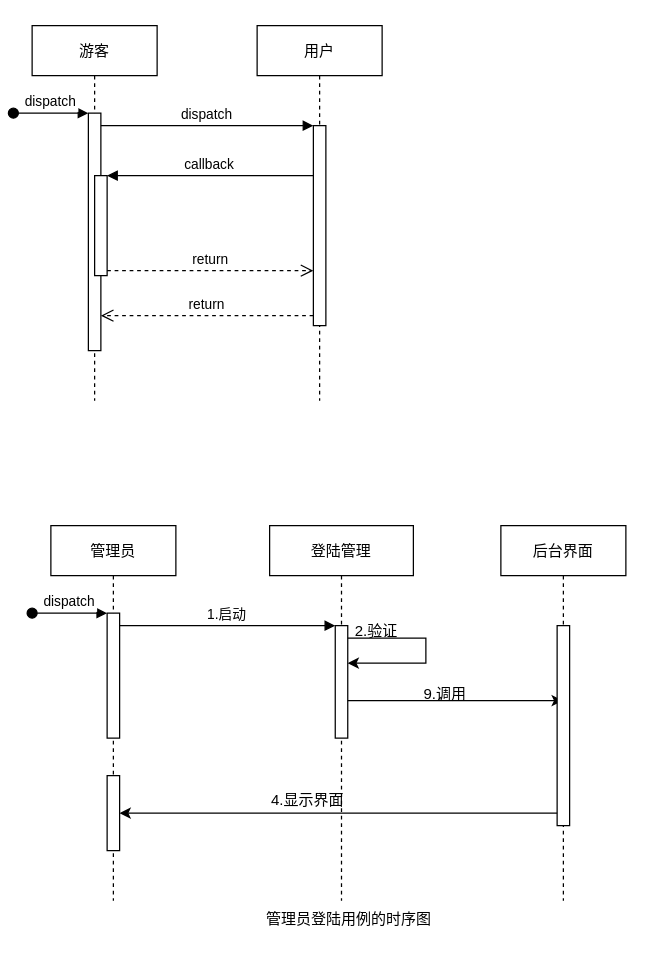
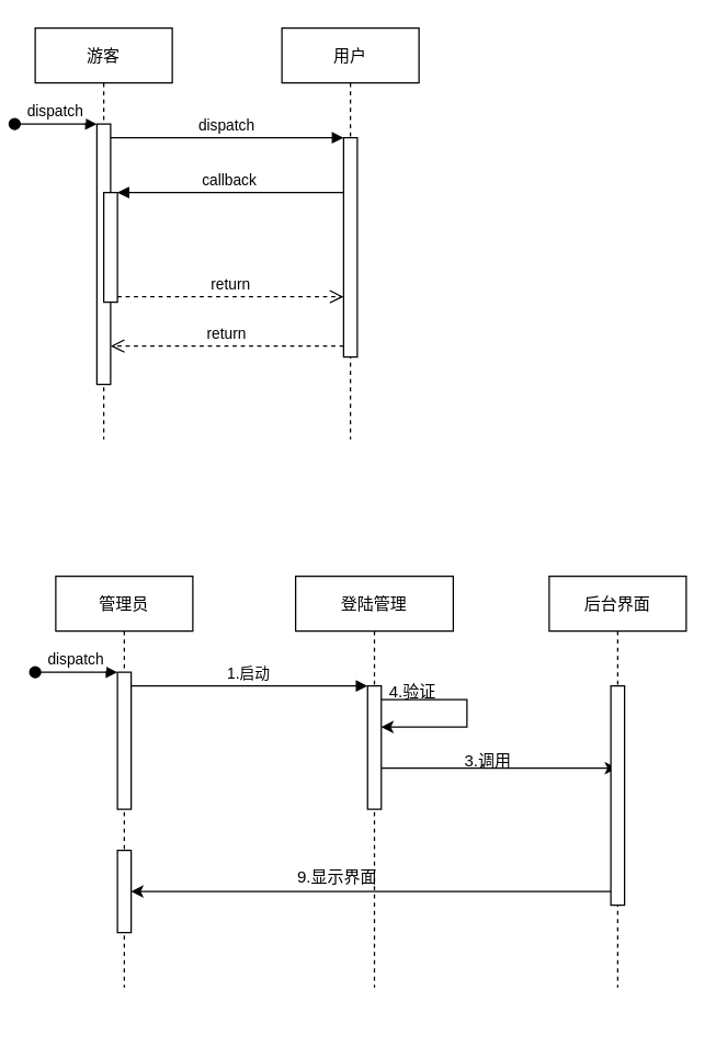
  <mxCell id="0" />
  <mxCell id="1" parent="0" />
  <mxCell id="2" value="游客" style="shape=umlLifeline;perimeter=lifelinePerimeter;container=1;collapsible=0;recursiveResize=0;rounded=0;shadow=0;strokeWidth=1;" parent="1" vertex="1"><mxGeometry x="20" y="20" width="100" height="300" as="geometry" /></mxCell>
  <mxCell id="3" value="" style="points=[];perimeter=orthogonalPerimeter;rounded=0;shadow=0;strokeWidth=1;" parent="2" vertex="1"><mxGeometry x="45" y="70" width="10" height="190" as="geometry" /></mxCell>
  <mxCell id="4" value="dispatch" style="verticalAlign=bottom;startArrow=oval;endArrow=block;startSize=8;shadow=0;strokeWidth=1;" parent="2" target="3" edge="1"><mxGeometry relative="1" as="geometry"><mxPoint x="-15" y="70" as="sourcePoint" /></mxGeometry></mxCell>
  <mxCell id="5" value="" style="points=[];perimeter=orthogonalPerimeter;rounded=0;shadow=0;strokeWidth=1;" parent="2" vertex="1"><mxGeometry x="50" y="120" width="10" height="80" as="geometry" /></mxCell>
  <mxCell id="6" value="用户" style="shape=umlLifeline;perimeter=lifelinePerimeter;container=1;collapsible=0;recursiveResize=0;rounded=0;shadow=0;strokeWidth=1;" parent="1" vertex="1"><mxGeometry x="200" y="20" width="100" height="300" as="geometry" /></mxCell>
  <mxCell id="7" value="" style="points=[];perimeter=orthogonalPerimeter;rounded=0;shadow=0;strokeWidth=1;" parent="6" vertex="1"><mxGeometry x="45" y="80" width="10" height="160" as="geometry" /></mxCell>
  <mxCell id="8" value="return" style="verticalAlign=bottom;endArrow=open;dashed=1;endSize=8;exitX=0;exitY=0.95;shadow=0;strokeWidth=1;" parent="1" source="7" target="3" edge="1"><mxGeometry relative="1" as="geometry"><mxPoint x="175" y="176" as="targetPoint" /></mxGeometry></mxCell>
  <mxCell id="9" value="dispatch" style="verticalAlign=bottom;endArrow=block;entryX=0;entryY=0;shadow=0;strokeWidth=1;" parent="1" source="3" target="7" edge="1"><mxGeometry relative="1" as="geometry"><mxPoint x="175" y="100" as="sourcePoint" /></mxGeometry></mxCell>
  <mxCell id="10" value="callback" style="verticalAlign=bottom;endArrow=block;entryX=1;entryY=0;shadow=0;strokeWidth=1;" parent="1" source="7" target="5" edge="1"><mxGeometry relative="1" as="geometry"><mxPoint x="140" y="140" as="sourcePoint" /></mxGeometry></mxCell>
  <mxCell id="11" value="return" style="verticalAlign=bottom;endArrow=open;dashed=1;endSize=8;exitX=1;exitY=0.95;shadow=0;strokeWidth=1;" parent="1" source="5" target="7" edge="1"><mxGeometry relative="1" as="geometry"><mxPoint x="140" y="197" as="targetPoint" /></mxGeometry></mxCell>
  <mxCell id="12" value="管理员" style="shape=umlLifeline;perimeter=lifelinePerimeter;container=1;collapsible=0;recursiveResize=0;rounded=0;shadow=0;strokeWidth=1;" vertex="1" parent="1"><mxGeometry x="35" y="420" width="100" height="300" as="geometry" /></mxCell>
  <mxCell id="13" value="" style="points=[];perimeter=orthogonalPerimeter;rounded=0;shadow=0;strokeWidth=1;" vertex="1" parent="12"><mxGeometry x="45" y="70" width="10" height="100" as="geometry" /></mxCell>
  <mxCell id="14" value="dispatch" style="verticalAlign=bottom;startArrow=oval;endArrow=block;startSize=8;shadow=0;strokeWidth=1;rounded=0;" edge="1" parent="12" target="13"><mxGeometry relative="1" as="geometry"><mxPoint x="-15" y="70" as="sourcePoint" /></mxGeometry></mxCell>
  <mxCell id="15" value="" style="points=[];perimeter=orthogonalPerimeter;rounded=0;shadow=0;strokeWidth=1;" vertex="1" parent="12"><mxGeometry x="45" y="200" width="10" height="60" as="geometry" /></mxCell>
  <mxCell id="16" value="" style="edgeStyle=orthogonalEdgeStyle;rounded=0;orthogonalLoop=1;jettySize=auto;html=1;" edge="1" parent="1" source="17" target="22"><mxGeometry relative="1" as="geometry"><Array as="points"><mxPoint x="390" y="560" /><mxPoint x="390" y="560" /></Array></mxGeometry></mxCell>
  <mxCell id="17" value="登陆管理" style="shape=umlLifeline;perimeter=lifelinePerimeter;container=1;collapsible=0;recursiveResize=0;rounded=0;shadow=0;strokeWidth=1;" vertex="1" parent="1"><mxGeometry x="210" y="420" width="115" height="300" as="geometry" /></mxCell>
  <mxCell id="18" value="" style="points=[];perimeter=orthogonalPerimeter;rounded=0;shadow=0;strokeWidth=1;" vertex="1" parent="17"><mxGeometry x="52.5" y="80" width="10" height="90" as="geometry" /></mxCell>
  <mxCell id="19" style="edgeStyle=orthogonalEdgeStyle;rounded=0;orthogonalLoop=1;jettySize=auto;html=1;" edge="1" parent="17" source="18" target="18"><mxGeometry relative="1" as="geometry"><Array as="points"><mxPoint x="125" y="90" /><mxPoint x="125" y="110" /></Array></mxGeometry></mxCell>
- <mxCell id="20" value="2.验证" style="text;html=1;align=center;verticalAlign=middle;resizable=0;points=[];autosize=1;strokeColor=none;fillColor=none;" vertex="1" parent="17"><mxGeometry x="55" y="70" width="60" height="30" as="geometry" /></mxCell>
+ <mxCell id="20" value="4.验证" style="text;html=1;align=center;verticalAlign=middle;resizable=0;points=[];autosize=1;strokeColor=none;fillColor=none;" vertex="1" parent="17"><mxGeometry x="55" y="70" width="60" height="30" as="geometry" /></mxCell>
  <mxCell id="21" value="1.启动" style="verticalAlign=bottom;endArrow=block;entryX=0;entryY=0;shadow=0;strokeWidth=1;rounded=0;" edge="1" parent="1" source="13" target="18"><mxGeometry relative="1" as="geometry"><mxPoint x="190" y="500" as="sourcePoint" /></mxGeometry></mxCell>
  <mxCell id="22" value="后台界面" style="shape=umlLifeline;perimeter=lifelinePerimeter;container=1;collapsible=0;recursiveResize=0;rounded=0;shadow=0;strokeWidth=1;" vertex="1" parent="1"><mxGeometry x="395" y="420" width="100" height="300" as="geometry" /></mxCell>
  <mxCell id="23" value="" style="points=[];perimeter=orthogonalPerimeter;rounded=0;shadow=0;strokeWidth=1;" vertex="1" parent="22"><mxGeometry x="45" y="80" width="10" height="160" as="geometry" /></mxCell>
- <mxCell id="24" value="9.调用" style="text;html=1;align=center;verticalAlign=middle;resizable=0;points=[];autosize=1;strokeColor=none;fillColor=none;" vertex="1" parent="1"><mxGeometry x="320" y="540" width="60" height="30" as="geometry" /></mxCell>
+ <mxCell id="24" value="3.调用" style="text;html=1;align=center;verticalAlign=middle;resizable=0;points=[];autosize=1;strokeColor=none;fillColor=none;" vertex="1" parent="1"><mxGeometry x="320" y="540" width="60" height="30" as="geometry" /></mxCell>
  <mxCell id="25" style="edgeStyle=orthogonalEdgeStyle;rounded=0;orthogonalLoop=1;jettySize=auto;html=1;" edge="1" parent="1" source="23" target="15"><mxGeometry relative="1" as="geometry"><Array as="points"><mxPoint x="190" y="650" /><mxPoint x="190" y="650" /></Array></mxGeometry></mxCell>
- <mxCell id="26" value="4.显示界面" style="text;html=1;align=center;verticalAlign=middle;resizable=0;points=[];autosize=1;strokeColor=none;fillColor=none;" vertex="1" parent="1"><mxGeometry x="200" y="625" width="80" height="30" as="geometry" /></mxCell>
- <mxCell id="27" value="管理员登陆用例的时序图" style="text;html=1;align=center;verticalAlign=middle;resizable=0;points=[];autosize=1;strokeColor=none;fillColor=none;" vertex="1" parent="1"><mxGeometry x="192.5" y="720" width="160" height="30" as="geometry" /></mxCell>
+ <mxCell id="26" value="9.显示界面" style="text;html=1;align=center;verticalAlign=middle;resizable=0;points=[];autosize=1;strokeColor=none;fillColor=none;" vertex="1" parent="1"><mxGeometry x="200" y="625" width="80" height="30" as="geometry" /></mxCell>
